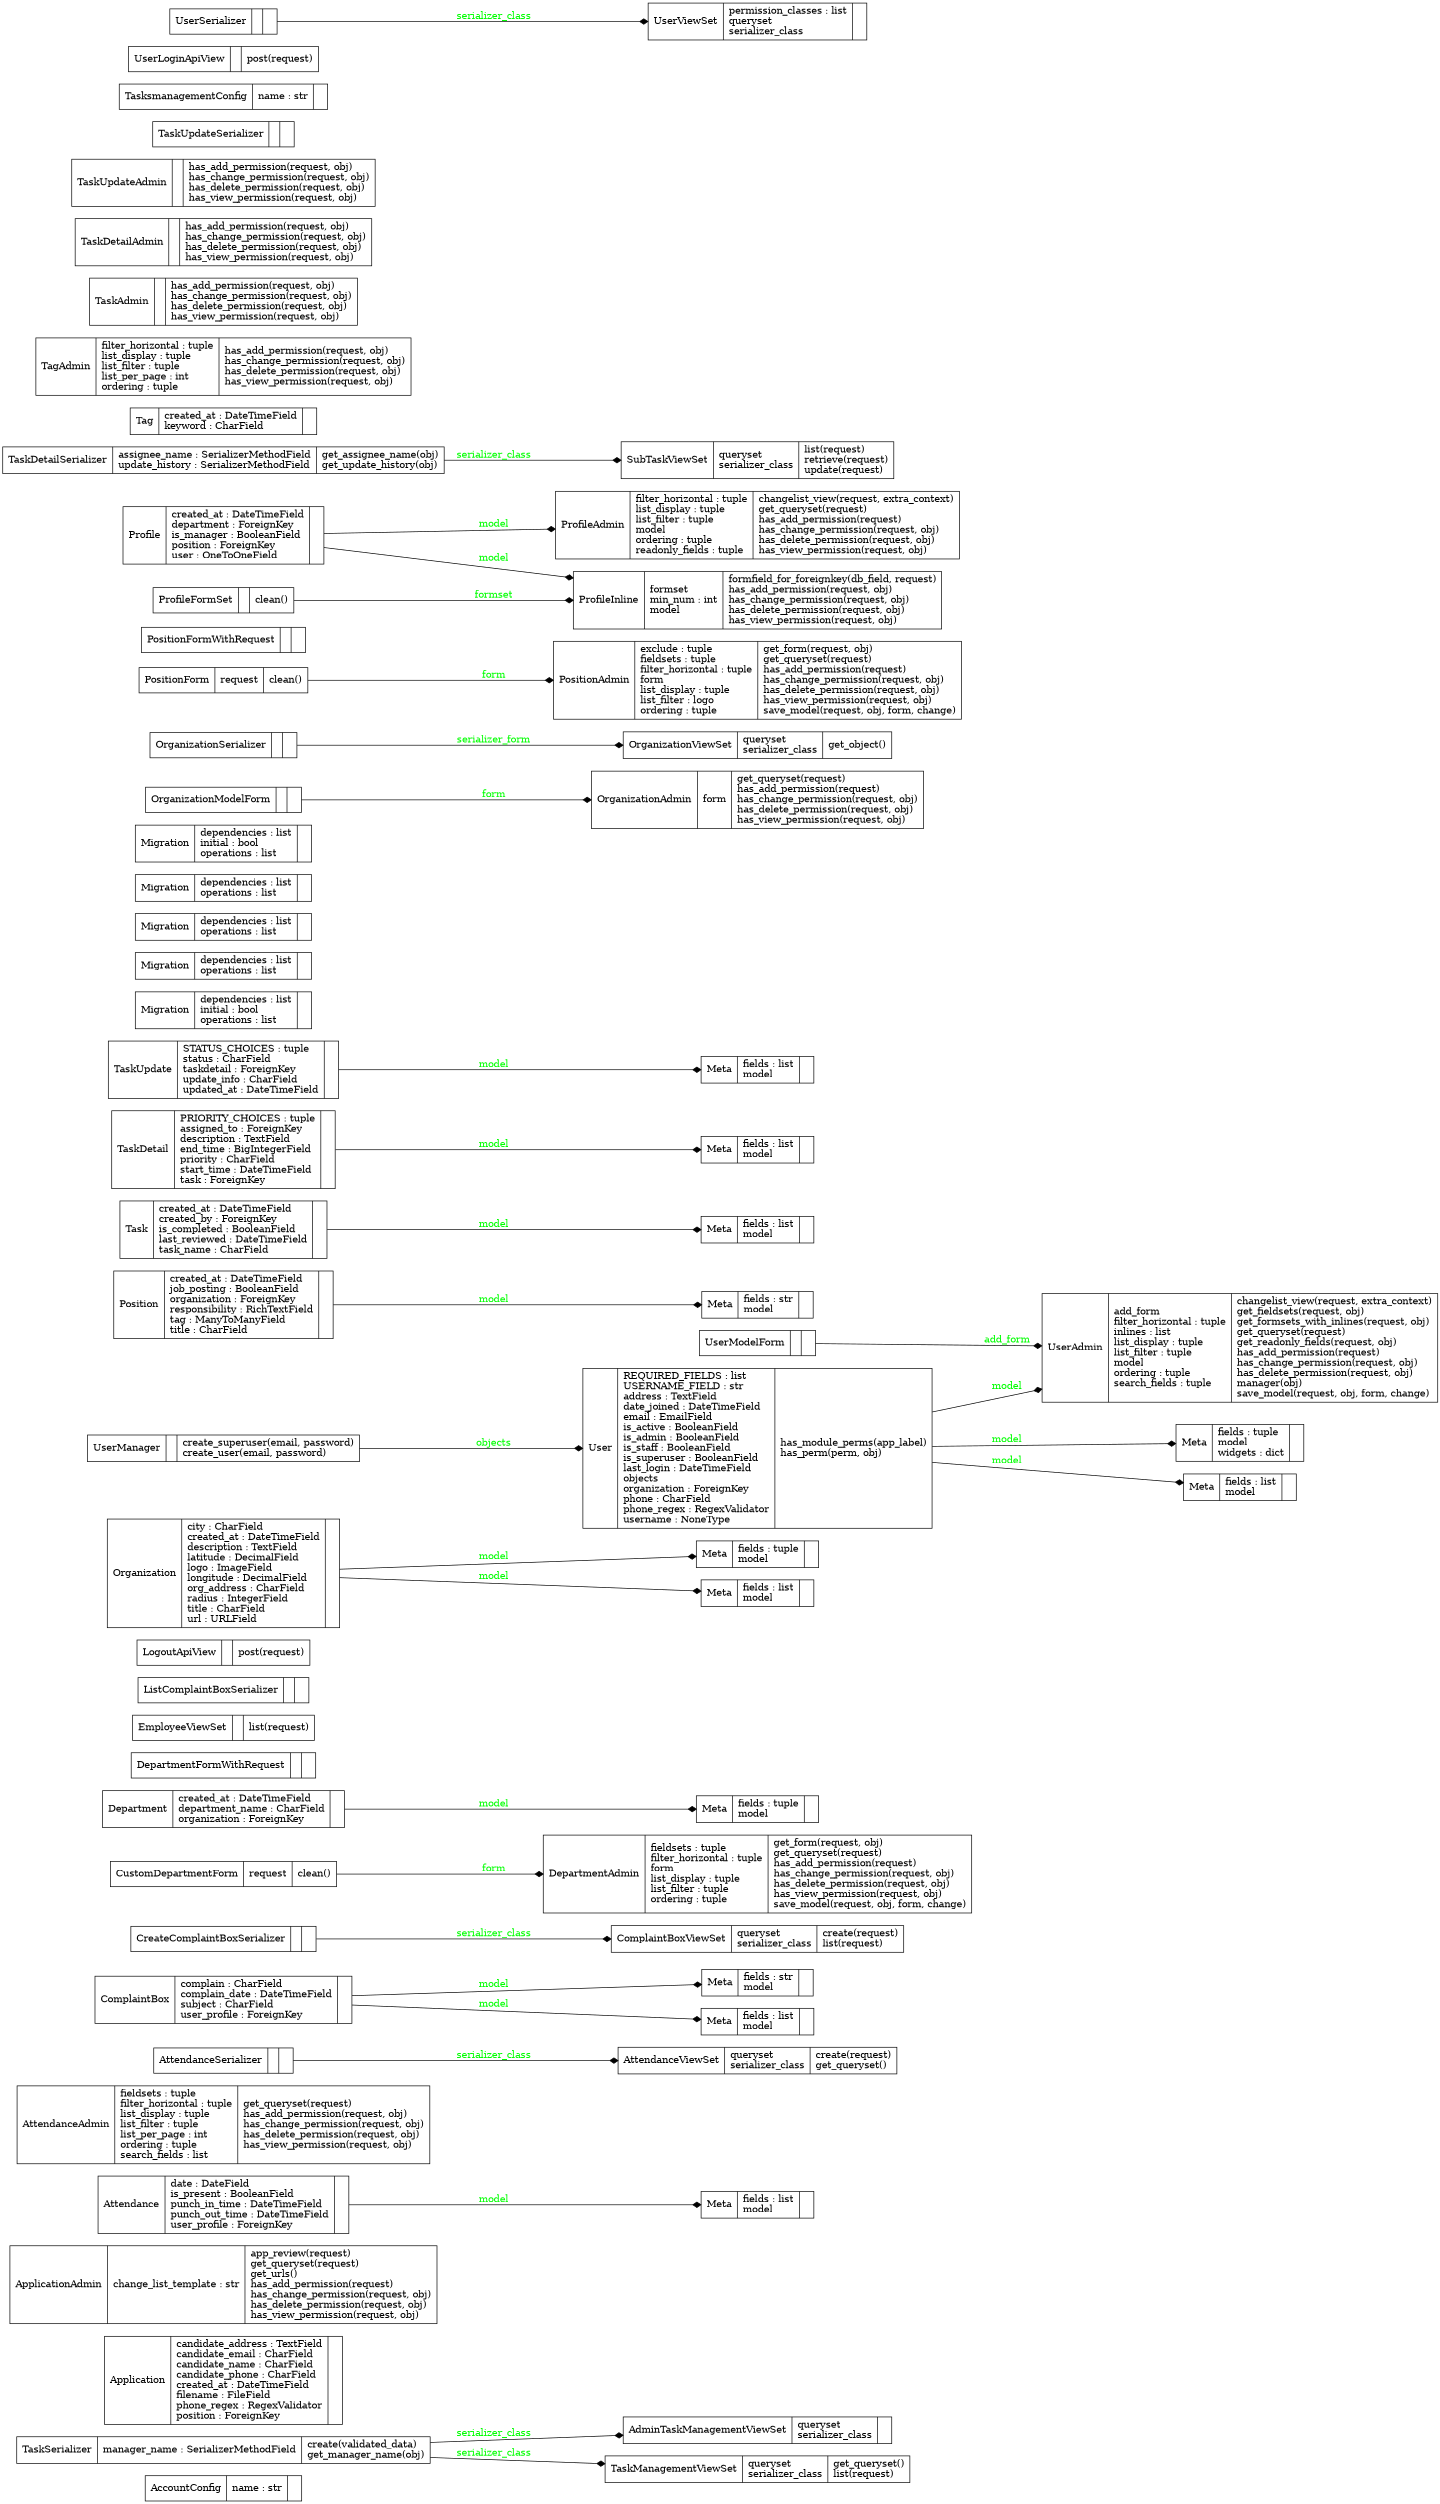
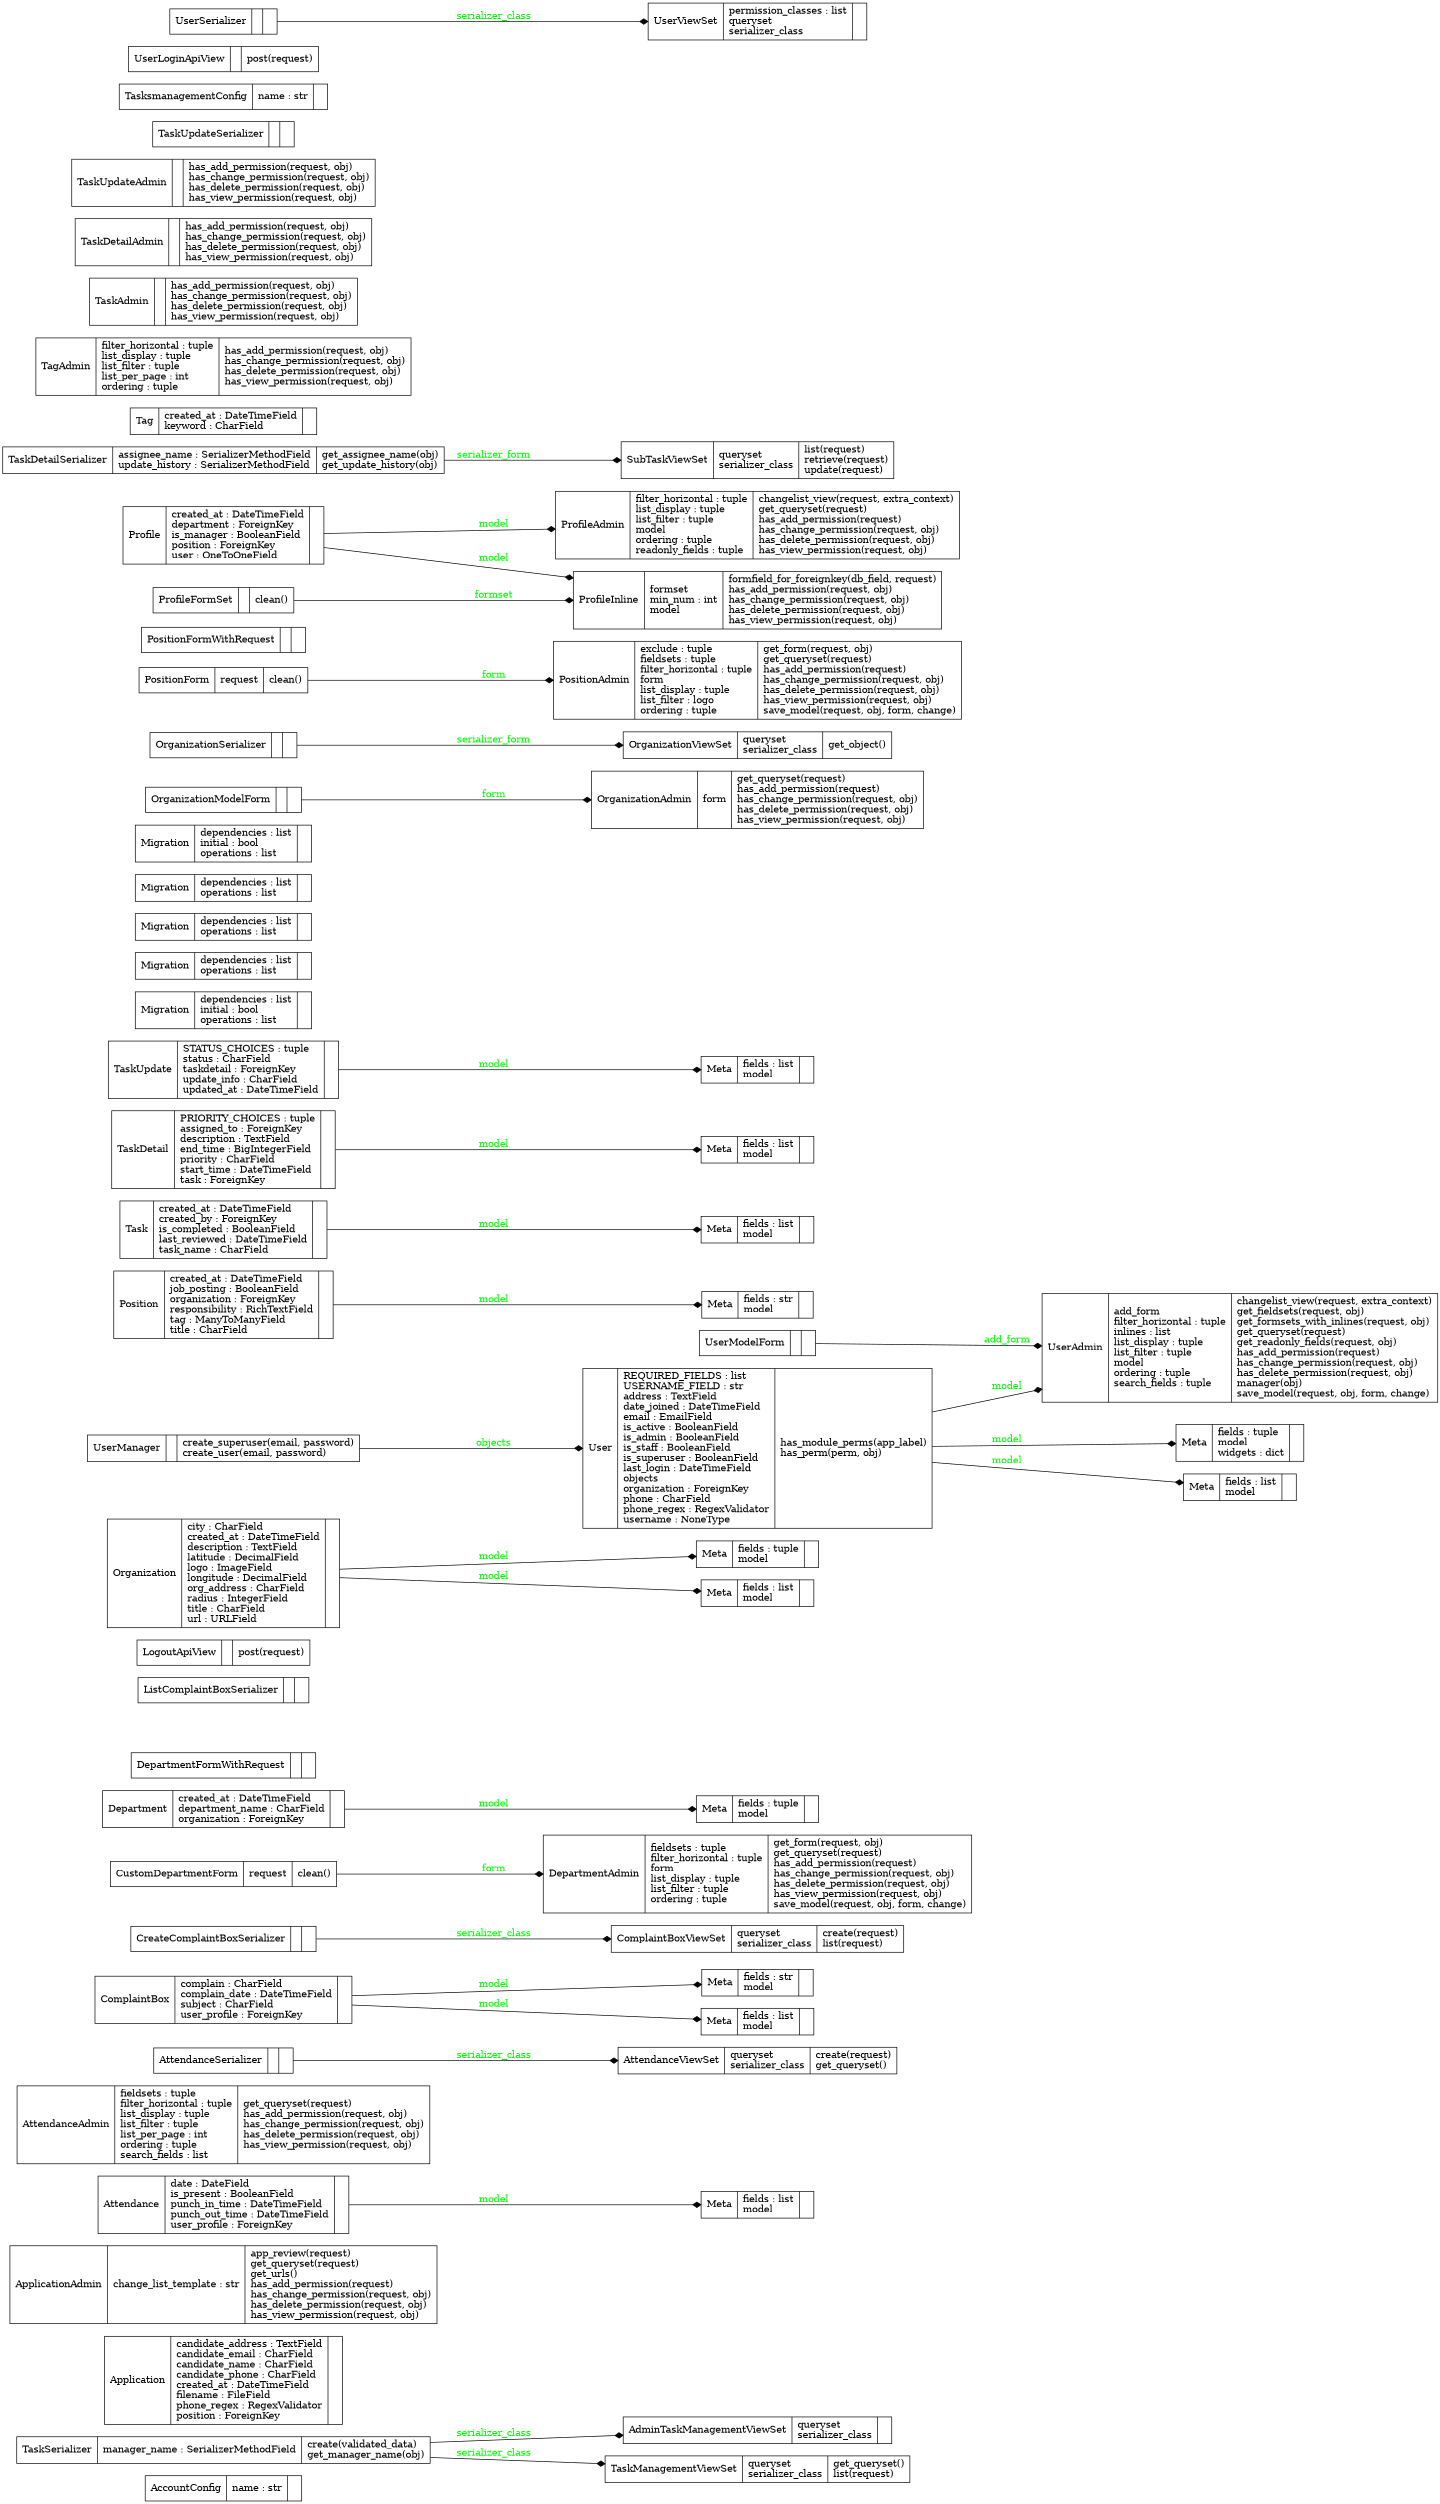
  digraph {
    rankdir=LR
    node [shape=record]
    edge [arrowhead=diamond arrowtail=none fontcolor=green style=solid]
    n1 [label="{AccountConfig|name : str\l|}"]
    n2 [label="{AdminTaskManagementViewSet|queryset\lserializer_class\l|}"]
    n3 [label="{Application|candidate_address : TextField\lcandidate_email : CharField\lcandidate_name : CharField\lcandidate_phone : CharField\lcreated_at : DateTimeField\lfilename : FileField\lphone_regex : RegexValidator\lposition : ForeignKey\l|}"]
    n4 [label="{ApplicationAdmin|change_list_template : str\l|app_review(request)\lget_queryset(request)\lget_urls()\lhas_add_permission(request)\lhas_change_permission(request, obj)\lhas_delete_permission(request, obj)\lhas_view_permission(request, obj)\l}"]
    n5 [label="{Attendance|date : DateField\lis_present : BooleanField\lpunch_in_time : DateTimeField\lpunch_out_time : DateTimeField\luser_profile : ForeignKey\l|}"]
    n6 [label="{Meta|fields : list\lmodel\l|}"]
    n7 [label="{AttendanceAdmin|fieldsets : tuple\lfilter_horizontal : tuple\llist_display : tuple\llist_filter : tuple\llist_per_page : int\lordering : tuple\lsearch_fields : list\l|get_queryset(request)\lhas_add_permission(request, obj)\lhas_change_permission(request, obj)\lhas_delete_permission(request, obj)\lhas_view_permission(request, obj)\l}"]
    n8 [label="{AttendanceSerializer|\l|}"]
    n9 [label="{AttendanceViewSet|queryset\lserializer_class\l|create(request)\lget_queryset()\l}"]
    n10 [label="{ComplaintBox|complain : CharField\lcomplain_date : DateTimeField\lsubject : CharField\luser_profile : ForeignKey\l|}"]
    n11 [label="{Meta|fields : str\lmodel\l|}"]
    n12 [label="{Meta|fields : list\lmodel\l|}"]
    n13 [label="{ComplaintBoxViewSet|queryset\lserializer_class\l|create(request)\llist(request)\l}"]
    n14 [label="{CreateComplaintBoxSerializer|\l|}"]
    n15 [label="{CustomDepartmentForm|request\l|clean()\l}"]
    n16 [label="{DepartmentAdmin|fieldsets : tuple\lfilter_horizontal : tuple\lform\llist_display : tuple\llist_filter : tuple\lordering : tuple\l|get_form(request, obj)\lget_queryset(request)\lhas_add_permission(request)\lhas_change_permission(request, obj)\lhas_delete_permission(request, obj)\lhas_view_permission(request, obj)\lsave_model(request, obj, form, change)\l}"]
    n17 [label="{Department|created_at : DateTimeField\ldepartment_name : CharField\lorganization : ForeignKey\l|}"]
    n18 [label="{Meta|fields : tuple\lmodel\l|}"]
    n19 [label="{DepartmentFormWithRequest|\l|}"]
-   n20 [label="{EmployeeViewSet|\l|list(request)\l}"]
    n21 [label="{ListComplaintBoxSerializer|\l|}"]
    n22 [label="{LogoutApiView|\l|post(request)\l}"]
    n23 [label="{Meta|fields : tuple\lmodel\l|}"]
    n24 [label="{Meta|fields : tuple\lmodel\lwidgets : dict\l|}"]
    n25 [label="{Meta|fields : str\lmodel\l|}"]
    n26 [label="{Meta|fields : list\lmodel\l|}"]
    n27 [label="{Meta|fields : list\lmodel\l|}"]
    n28 [label="{Meta|fields : list\lmodel\l|}"]
    n29 [label="{Meta|fields : list\lmodel\l|}"]
    n30 [label="{Meta|fields : list\lmodel\l|}"]
    n31 [label="{Migration|dependencies : list\linitial : bool\loperations : list\l|}"]
    n32 [label="{Migration|dependencies : list\loperations : list\l|}"]
    n33 [label="{Migration|dependencies : list\loperations : list\l|}"]
    n34 [label="{Migration|dependencies : list\loperations : list\l|}"]
    n35 [label="{Migration|dependencies : list\linitial : bool\loperations : list\l|}"]
    n36 [label="{Organization|city : CharField\lcreated_at : DateTimeField\ldescription : TextField\llatitude : DecimalField\llogo : ImageField\llongitude : DecimalField\lorg_address : CharField\lradius : IntegerField\ltitle : CharField\lurl : URLField\l|}"]
    n37 [label="{OrganizationAdmin|form\l|get_queryset(request)\lhas_add_permission(request)\lhas_change_permission(request, obj)\lhas_delete_permission(request, obj)\lhas_view_permission(request, obj)\l}"]
    n38 [label="{OrganizationModelForm|\l|}"]
    n39 [label="{OrganizationSerializer|\l|}"]
    n40 [label="{OrganizationViewSet|queryset\lserializer_class\l|get_object()\l}"]
    n41 [label="{Position|created_at : DateTimeField\ljob_posting : BooleanField\lorganization : ForeignKey\lresponsibility : RichTextField\ltag : ManyToManyField\ltitle : CharField\l|}"]
    n42 [label="{PositionAdmin|exclude : tuple\lfieldsets : tuple\lfilter_horizontal : tuple\lform\llist_display : tuple\llist_filter : logo\lordering : tuple\l|get_form(request, obj)\lget_queryset(request)\lhas_add_permission(request)\lhas_change_permission(request, obj)\lhas_delete_permission(request, obj)\lhas_view_permission(request, obj)\lsave_model(request, obj, form, change)\l}"]
    n43 [label="{PositionForm|request\l|clean()\l}"]
    n44 [label="{PositionFormWithRequest|\l|}"]
    n45 [label="{Profile|created_at : DateTimeField\ldepartment : ForeignKey\lis_manager : BooleanField\lposition : ForeignKey\luser : OneToOneField\l|}"]
    n46 [label="{ProfileAdmin|filter_horizontal : tuple\llist_display : tuple\llist_filter : tuple\lmodel\lordering : tuple\lreadonly_fields : tuple\l|changelist_view(request, extra_context)\lget_queryset(request)\lhas_add_permission(request)\lhas_change_permission(request, obj)\lhas_delete_permission(request, obj)\lhas_view_permission(request, obj)\l}"]
    n47 [label="{ProfileInline|formset\lmin_num : int\lmodel\l|formfield_for_foreignkey(db_field, request)\lhas_add_permission(request, obj)\lhas_change_permission(request, obj)\lhas_delete_permission(request, obj)\lhas_view_permission(request, obj)\l}"]
    n48 [label="{ProfileFormSet|\l|clean()\l}"]
    n49 [label="{SubTaskViewSet|queryset\lserializer_class\l|list(request)\lretrieve(request)\lupdate(request)\l}"]
    n50 [label="{Tag|created_at : DateTimeField\lkeyword : CharField\l|}"]
    n51 [label="{TagAdmin|filter_horizontal : tuple\llist_display : tuple\llist_filter : tuple\llist_per_page : int\lordering : tuple\l|has_add_permission(request, obj)\lhas_change_permission(request, obj)\lhas_delete_permission(request, obj)\lhas_view_permission(request, obj)\l}"]
    n52 [label="{Task|created_at : DateTimeField\lcreated_by : ForeignKey\lis_completed : BooleanField\llast_reviewed : DateTimeField\ltask_name : CharField\l|}"]
    n53 [label="{TaskAdmin|\l|has_add_permission(request, obj)\lhas_change_permission(request, obj)\lhas_delete_permission(request, obj)\lhas_view_permission(request, obj)\l}"]
    n54 [label="{TaskDetail|PRIORITY_CHOICES : tuple\lassigned_to : ForeignKey\ldescription : TextField\lend_time : BigIntegerField\lpriority : CharField\lstart_time : DateTimeField\ltask : ForeignKey\l|}"]
    n55 [label="{TaskDetailAdmin|\l|has_add_permission(request, obj)\lhas_change_permission(request, obj)\lhas_delete_permission(request, obj)\lhas_view_permission(request, obj)\l}"]
    n56 [label="{TaskDetailSerializer|assignee_name : SerializerMethodField\lupdate_history : SerializerMethodField\l|get_assignee_name(obj)\lget_update_history(obj)\l}"]
    n57 [label="{TaskManagementViewSet|queryset\lserializer_class\l|get_queryset()\llist(request)\l}"]
    n58 [label="{TaskSerializer|manager_name : SerializerMethodField\l|create(validated_data)\lget_manager_name(obj)\l}"]
    n59 [label="{TaskUpdate|STATUS_CHOICES : tuple\lstatus : CharField\ltaskdetail : ForeignKey\lupdate_info : CharField\lupdated_at : DateTimeField\l|}"]
    n60 [label="{TaskUpdateAdmin|\l|has_add_permission(request, obj)\lhas_change_permission(request, obj)\lhas_delete_permission(request, obj)\lhas_view_permission(request, obj)\l}"]
    n61 [label="{TaskUpdateSerializer|\l|}"]
    n62 [label="{TasksmanagementConfig|name : str\l|}"]
    n63 [label="{User|REQUIRED_FIELDS : list\lUSERNAME_FIELD : str\laddress : TextField\ldate_joined : DateTimeField\lemail : EmailField\lis_active : BooleanField\lis_admin : BooleanField\lis_staff : BooleanField\lis_superuser : BooleanField\llast_login : DateTimeField\lobjects\lorganization : ForeignKey\lphone : CharField\lphone_regex : RegexValidator\lusername : NoneType\l|has_module_perms(app_label)\lhas_perm(perm, obj)\l}"]
    n64 [label="{UserAdmin|add_form\lfilter_horizontal : tuple\linlines : list\llist_display : tuple\llist_filter : tuple\lmodel\lordering : tuple\lsearch_fields : tuple\l|changelist_view(request, extra_context)\lget_fieldsets(request, obj)\lget_formsets_with_inlines(request, obj)\lget_queryset(request)\lget_readonly_fields(request, obj)\lhas_add_permission(request)\lhas_change_permission(request, obj)\lhas_delete_permission(request, obj)\lmanager(obj)\lsave_model(request, obj, form, change)\l}"]
    n65 [label="{UserLoginApiView|\l|post(request)\l}"]
    n66 [label="{UserManager|\l|create_superuser(email, password)\lcreate_user(email, password)\l}"]
    n67 [label="{UserModelForm|\l|}"]
    n68 [label="{UserSerializer|\l|}"]
    n69 [label="{UserViewSet|permission_classes : list\lqueryset\lserializer_class\l|}"]
    n5 -> n6 [label=model]
    n8 -> n9 [label=serializer_class]
    n10 -> n11 [label=model]
    n10 -> n12 [label=model]
    n14 -> n13 [label=serializer_class]
    n15 -> n16 [label=form]
    n17 -> n18 [label=model]
    n36 -> n23 [label=model]
    n36 -> n27 [label=model]
    n38 -> n37 [label=form]
    n39 -> n40 [label=serializer_form]
    n41 -> n25 [label=model]
    n43 -> n42 [label=form]
    n45 -> n46 [label=model]
    n45 -> n47 [label=model]
    n48 -> n47 [label=formset]
    n52 -> n28 [label=model]
    n54 -> n29 [label=model]
-   n56 -> n49 [label=serializer_class]
+   n56 -> n49 [label=serializer_form]
    n58 -> n2 [label=serializer_class]
    n58 -> n57 [label=serializer_class]
    n59 -> n30 [label=model]
    n63 -> n24 [label=model]
    n63 -> n26 [label=model]
    n63 -> n64 [label=model]
    n66 -> n63 [label=objects]
    n67 -> n64 [label=add_form]
    n68 -> n69 [label=serializer_class]
  }
